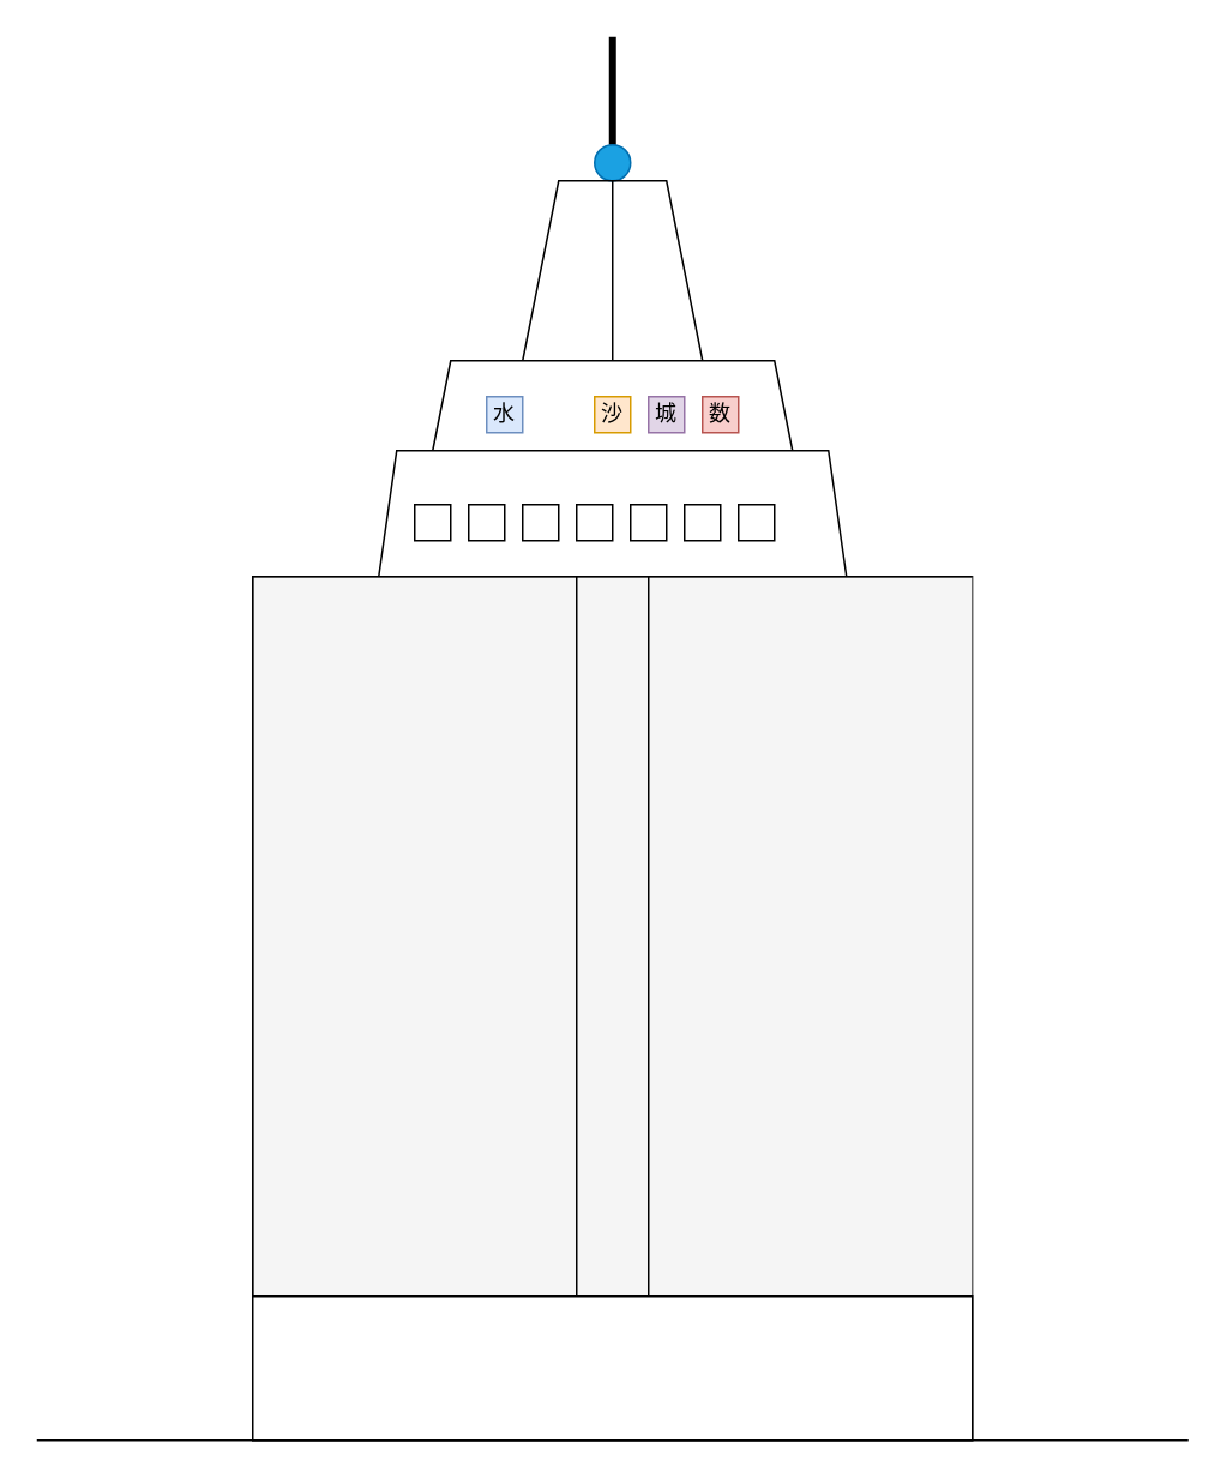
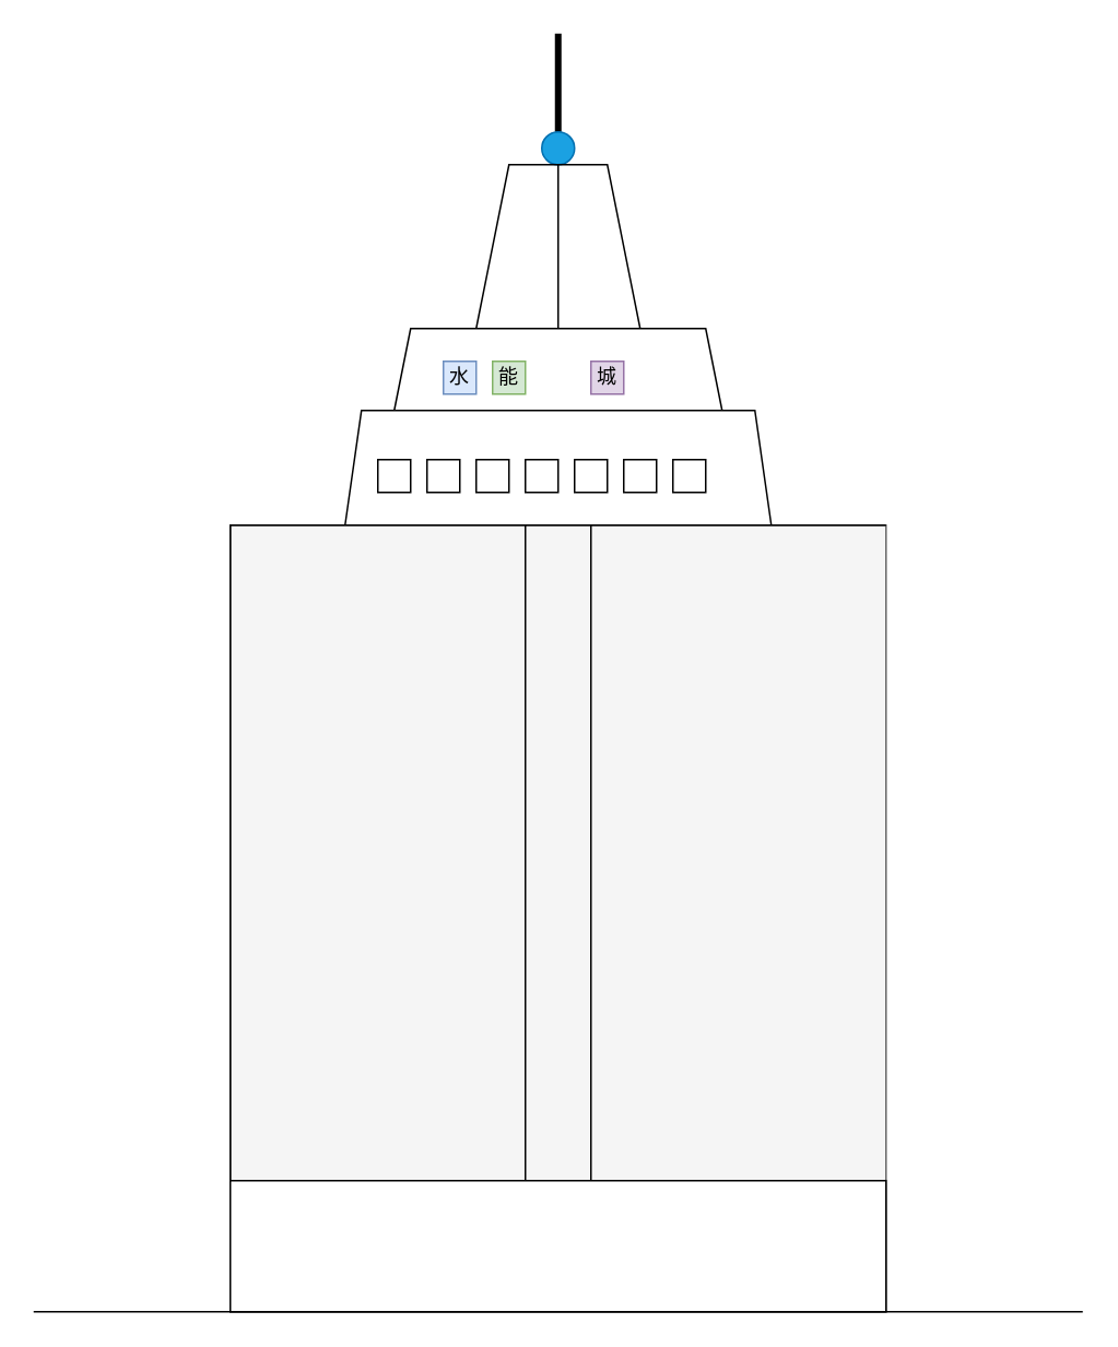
  <mxCell id="0" />
  <mxCell id="1" parent="0" />
  <mxCell id="2" value="" style="rounded=0;whiteSpace=wrap;html=1;fillColor=#f5f5f5;fontColor=#333333;strokeColor=#666666;" parent="1" vertex="1"><mxGeometry x="140" y="320" width="400" height="480" as="geometry" /></mxCell>
  <mxCell id="3" value="" style="endArrow=none;html=1;rounded=0;strokeWidth=4;" parent="1" source="5" edge="1"><mxGeometry width="50" height="50" relative="1" as="geometry"><mxPoint x="340" y="80" as="sourcePoint" /><mxPoint x="340" y="20" as="targetPoint" /></mxGeometry></mxCell>
  <mxCell id="4" value="" style="endArrow=none;html=1;rounded=0;" parent="1" target="5" edge="1"><mxGeometry width="50" height="50" relative="1" as="geometry"><mxPoint x="340" y="80" as="sourcePoint" /><mxPoint x="340" y="20" as="targetPoint" /></mxGeometry></mxCell>
  <mxCell id="5" value="" style="ellipse;whiteSpace=wrap;html=1;aspect=fixed;direction=south;fillColor=#1ba1e2;strokeColor=#006EAF;fontColor=#ffffff;" parent="1" vertex="1"><mxGeometry x="330" y="80" width="20" height="20" as="geometry" /></mxCell>
  <mxCell id="6" value="" style="endArrow=none;html=1;rounded=0;" parent="1" edge="1"><mxGeometry width="50" height="50" relative="1" as="geometry"><mxPoint x="290" y="200" as="sourcePoint" /><mxPoint x="390" y="200" as="targetPoint" /><Array as="points"><mxPoint x="310" y="100" /><mxPoint x="370" y="100" /></Array></mxGeometry></mxCell>
  <mxCell id="7" value="" style="endArrow=none;html=1;rounded=0;" parent="1" edge="1"><mxGeometry width="50" height="50" relative="1" as="geometry"><mxPoint x="340" y="200" as="sourcePoint" /><mxPoint x="340" y="100" as="targetPoint" /></mxGeometry></mxCell>
  <mxCell id="8" value="" style="endArrow=none;html=1;rounded=0;" parent="1" edge="1"><mxGeometry width="50" height="50" relative="1" as="geometry"><mxPoint x="240" y="250" as="sourcePoint" /><mxPoint x="440" y="250" as="targetPoint" /><Array as="points"><mxPoint x="250" y="200" /><mxPoint x="430" y="200" /></Array></mxGeometry></mxCell>
  <mxCell id="9" value="" style="endArrow=none;html=1;rounded=0;" parent="1" edge="1"><mxGeometry width="50" height="50" relative="1" as="geometry"><mxPoint x="210" y="320" as="sourcePoint" /><mxPoint x="470" y="320" as="targetPoint" /><Array as="points"><mxPoint x="220" y="250" /><mxPoint x="460" y="250" /></Array></mxGeometry></mxCell>
  <mxCell id="10" value="" style="endArrow=none;html=1;rounded=0;" parent="1" target="2" edge="1"><mxGeometry width="50" height="50" relative="1" as="geometry"><mxPoint x="140" y="800" as="sourcePoint" /><mxPoint x="540" y="800" as="targetPoint" /><Array as="points"><mxPoint x="140" y="320" /><mxPoint x="540" y="320" /></Array></mxGeometry></mxCell>
  <mxCell id="11" value="" style="endArrow=none;html=1;rounded=0;" parent="1" edge="1"><mxGeometry width="50" height="50" relative="1" as="geometry"><mxPoint x="320" y="720" as="sourcePoint" /><mxPoint x="320" y="320" as="targetPoint" /></mxGeometry></mxCell>
  <mxCell id="12" value="" style="endArrow=none;html=1;rounded=0;" parent="1" edge="1"><mxGeometry width="50" height="50" relative="1" as="geometry"><mxPoint x="360" y="720" as="sourcePoint" /><mxPoint x="360" y="320" as="targetPoint" /></mxGeometry></mxCell>
  <mxCell id="13" value="水" style="whiteSpace=wrap;html=1;aspect=fixed;fillColor=#dae8fc;strokeColor=#6c8ebf;" parent="1" vertex="1"><mxGeometry x="270" y="220" width="20" height="20" as="geometry" /></mxCell>
  <mxCell id="14" value="" style="endArrow=none;html=1;rounded=0;" parent="1" edge="1"><mxGeometry width="50" height="50" relative="1" as="geometry"><mxPoint x="20" y="800" as="sourcePoint" /><mxPoint x="660" y="800" as="targetPoint" /></mxGeometry></mxCell>
- <mxCell id="16" value="沙" style="whiteSpace=wrap;html=1;aspect=fixed;fillColor=#ffe6cc;strokeColor=#d79b00;" parent="1" vertex="1"><mxGeometry x="330" y="220" width="20" height="20" as="geometry" /></mxCell>
+ <mxCell id="15" value="能" style="whiteSpace=wrap;html=1;aspect=fixed;fillColor=#d5e8d4;strokeColor=#82b366;" parent="1" vertex="1"><mxGeometry x="300" y="220" width="20" height="20" as="geometry" /></mxCell>
  <mxCell id="17" value="城" style="whiteSpace=wrap;html=1;aspect=fixed;fillColor=#e1d5e7;strokeColor=#9673a6;" parent="1" vertex="1"><mxGeometry x="360" y="220" width="20" height="20" as="geometry" /></mxCell>
- <mxCell id="18" value="数" style="whiteSpace=wrap;html=1;aspect=fixed;fillColor=#f8cecc;strokeColor=#b85450;" parent="1" vertex="1"><mxGeometry x="390" y="220" width="20" height="20" as="geometry" /></mxCell>
  <mxCell id="19" value="" style="whiteSpace=wrap;html=1;aspect=fixed;" parent="1" vertex="1"><mxGeometry x="230" y="280" width="20" height="20" as="geometry" /></mxCell>
  <mxCell id="20" value="" style="whiteSpace=wrap;html=1;aspect=fixed;" parent="1" vertex="1"><mxGeometry x="260" y="280" width="20" height="20" as="geometry" /></mxCell>
  <mxCell id="21" value="" style="whiteSpace=wrap;html=1;aspect=fixed;" parent="1" vertex="1"><mxGeometry x="290" y="280" width="20" height="20" as="geometry" /></mxCell>
  <mxCell id="22" value="" style="whiteSpace=wrap;html=1;aspect=fixed;" parent="1" vertex="1"><mxGeometry x="320" y="280" width="20" height="20" as="geometry" /></mxCell>
  <mxCell id="23" value="" style="whiteSpace=wrap;html=1;aspect=fixed;" parent="1" vertex="1"><mxGeometry x="350" y="280" width="20" height="20" as="geometry" /></mxCell>
  <mxCell id="24" value="" style="whiteSpace=wrap;html=1;aspect=fixed;" parent="1" vertex="1"><mxGeometry x="380" y="280" width="20" height="20" as="geometry" /></mxCell>
  <mxCell id="25" value="" style="whiteSpace=wrap;html=1;aspect=fixed;" parent="1" vertex="1"><mxGeometry x="410" y="280" width="20" height="20" as="geometry" /></mxCell>
  <mxCell id="26" value="" style="rounded=0;whiteSpace=wrap;html=1;" vertex="1" parent="1"><mxGeometry x="140" y="720" width="400" height="80" as="geometry" /></mxCell>
